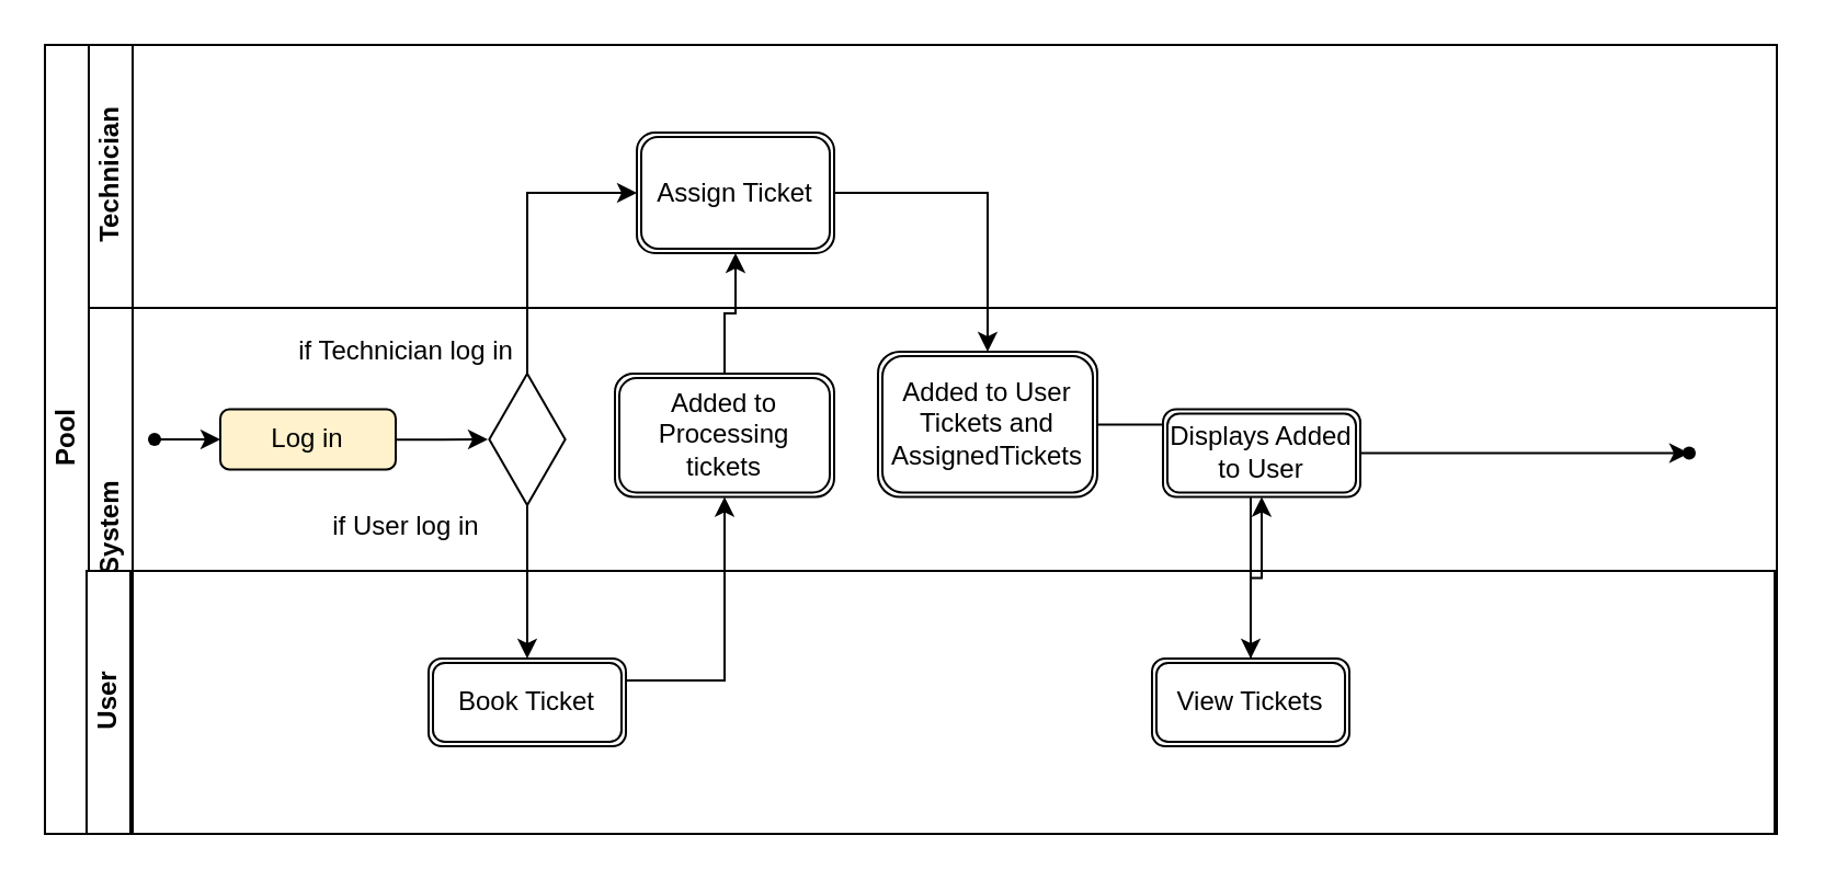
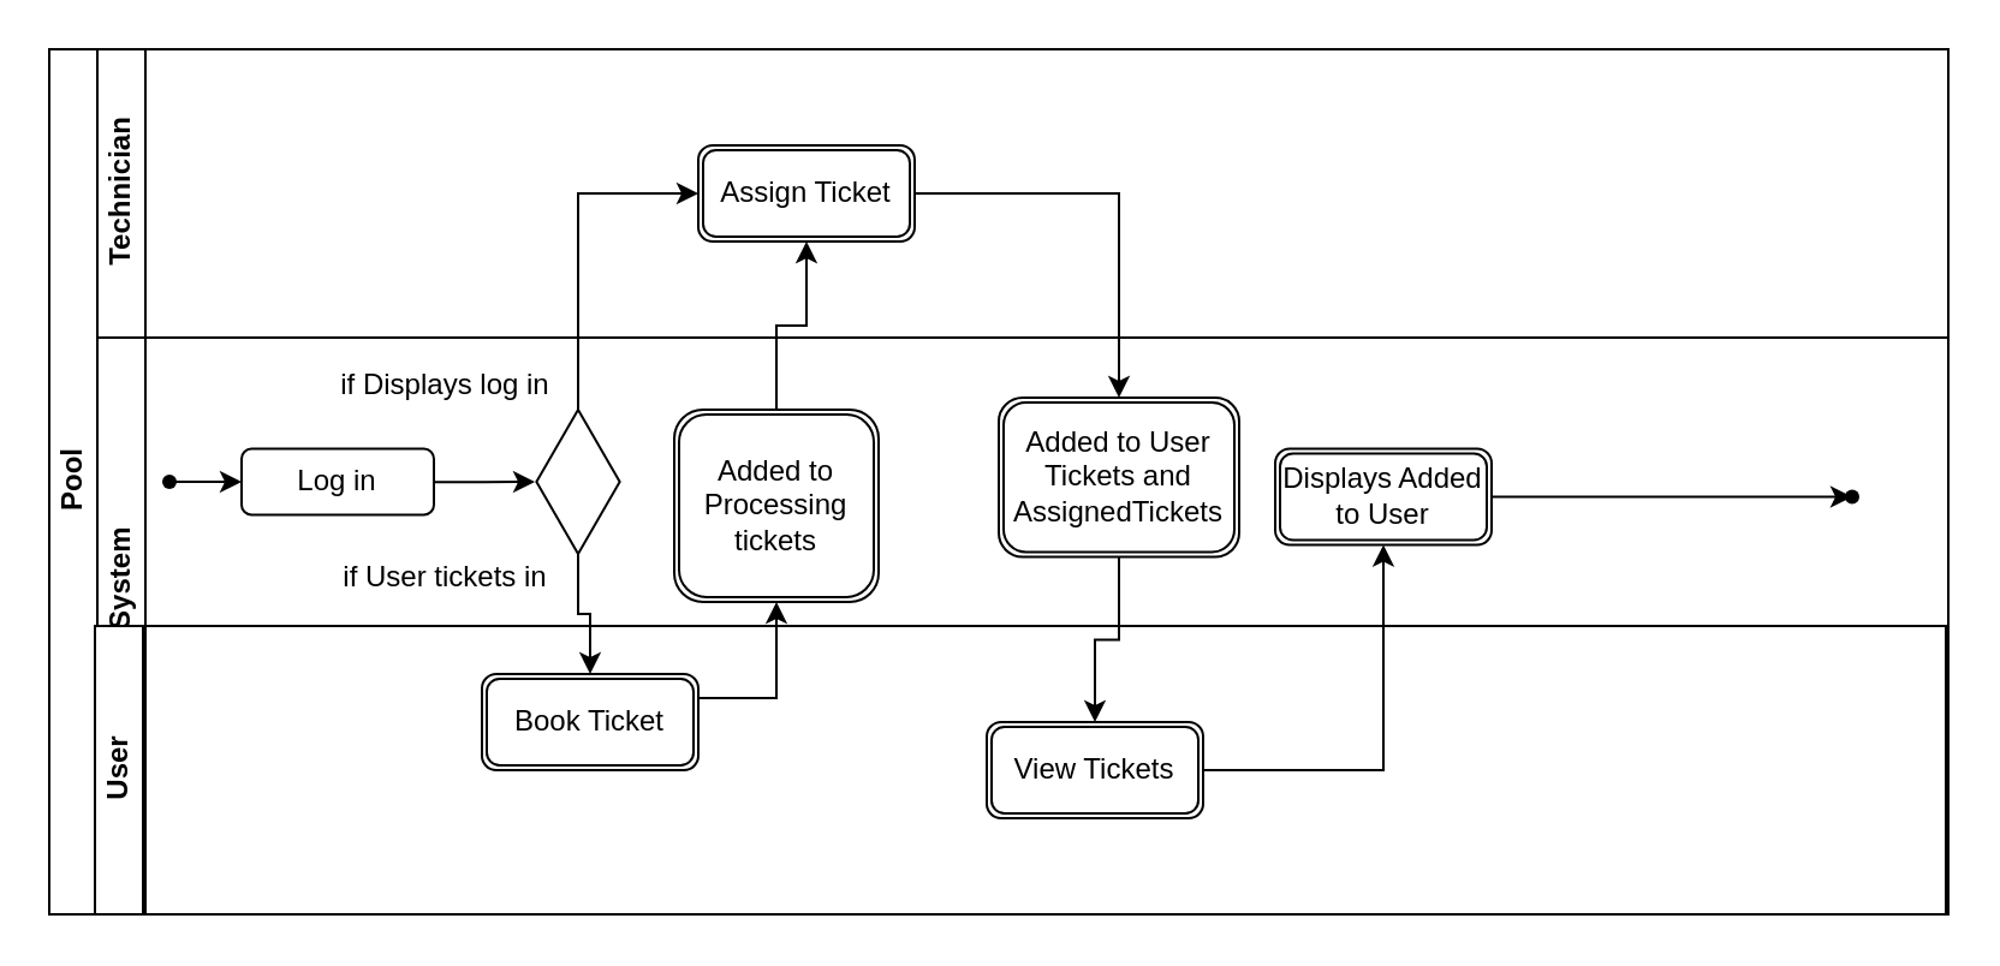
  <mxCell id="0" />
  <mxCell id="1" parent="0" />
  <mxCell id="2" value="Pool" style="swimlane;html=1;childLayout=stackLayout;resizeParent=1;resizeParentMax=0;horizontal=0;startSize=20;horizontalStack=0;" parent="1" vertex="1"><mxGeometry x="20" y="20" width="790" height="360" as="geometry" /></mxCell>
  <mxCell id="3" value="Technician" style="swimlane;html=1;startSize=20;horizontal=0;" parent="2" vertex="1"><mxGeometry x="20" width="770" height="120" as="geometry" /></mxCell>
- <mxCell id="4" value="Assign Ticket" style="shape=ext;double=1;rounded=1;whiteSpace=wrap;html=1;" vertex="1" parent="3"><mxGeometry x="250" y="40" width="90" height="55" as="geometry" /></mxCell>
+ <mxCell id="4" value="Assign Ticket" style="shape=ext;double=1;rounded=1;whiteSpace=wrap;html=1;" vertex="1" parent="3"><mxGeometry x="250" y="40" width="90" height="40" as="geometry" /></mxCell>
  <mxCell id="5" value="Ticket System" style="swimlane;html=1;startSize=20;horizontal=0;" parent="2" vertex="1"><mxGeometry x="20" y="120" width="770" height="240" as="geometry" /></mxCell>
  <mxCell id="6" value="User" style="swimlane;html=1;startSize=20;horizontal=0;" parent="5" vertex="1"><mxGeometry x="-1" y="120" width="770" height="120" as="geometry" /></mxCell>
- <mxCell id="7" value="Book Ticket" style="shape=ext;double=1;rounded=1;whiteSpace=wrap;html=1;" vertex="1" parent="6"><mxGeometry x="156" y="40" width="90" height="40" as="geometry" /></mxCell>
- <mxCell id="8" value="View Tickets" style="shape=ext;double=1;rounded=1;whiteSpace=wrap;html=1;" vertex="1" parent="6"><mxGeometry x="486" y="40" width="90" height="40" as="geometry" /></mxCell>
+ <mxCell id="7" value="Book Ticket" style="shape=ext;double=1;rounded=1;whiteSpace=wrap;html=1;" vertex="1" parent="6"><mxGeometry x="161" y="20" width="90" height="40" as="geometry" /></mxCell>
+ <mxCell id="8" value="View Tickets" style="shape=ext;double=1;rounded=1;whiteSpace=wrap;html=1;" vertex="1" parent="6"><mxGeometry x="371" y="40" width="90" height="40" as="geometry" /></mxCell>
  <mxCell id="9" style="edgeStyle=orthogonalEdgeStyle;rounded=0;orthogonalLoop=1;jettySize=auto;html=1;" edge="1" parent="5" source="10" target="14"><mxGeometry relative="1" as="geometry" /></mxCell>
- <mxCell id="10" value="Log in" style="rounded=1;whiteSpace=wrap;html=1;fillColor=#fff2cc;" vertex="1" parent="5"><mxGeometry x="60" y="46.25" width="80" height="27.5" as="geometry" /></mxCell>
+ <mxCell id="10" value="Log in" style="rounded=1;whiteSpace=wrap;html=1;" vertex="1" parent="5"><mxGeometry x="60" y="46.25" width="80" height="27.5" as="geometry" /></mxCell>
  <mxCell id="11" style="edgeStyle=orthogonalEdgeStyle;rounded=0;orthogonalLoop=1;jettySize=auto;html=1;entryX=0;entryY=0.5;entryDx=0;entryDy=0;" edge="1" parent="5" source="12" target="10"><mxGeometry relative="1" as="geometry"><mxPoint x="30" y="60" as="sourcePoint" /><mxPoint x="60" y="180" as="targetPoint" /></mxGeometry></mxCell>
  <mxCell id="12" value="" style="shape=waypoint;sketch=0;fillStyle=solid;size=6;pointerEvents=1;points=[];fillColor=none;resizable=0;rotatable=0;perimeter=centerPerimeter;snapToPoint=1;" vertex="1" parent="5"><mxGeometry x="20" y="50" width="20" height="20" as="geometry" /></mxCell>
  <mxCell id="13" style="edgeStyle=orthogonalEdgeStyle;rounded=0;orthogonalLoop=1;jettySize=auto;html=1;" edge="1" parent="5" source="14" target="7"><mxGeometry relative="1" as="geometry" /></mxCell>
  <mxCell id="14" value="" style="html=1;whiteSpace=wrap;aspect=fixed;shape=isoRectangle;rotation=-90;" vertex="1" parent="5"><mxGeometry x="170" y="42" width="60" height="36" as="geometry" /></mxCell>
- <mxCell id="15" value="Added to Processing tickets" style="shape=ext;double=1;rounded=1;whiteSpace=wrap;html=1;" vertex="1" parent="5"><mxGeometry x="240" y="30" width="100" height="56.25" as="geometry" /></mxCell>
+ <mxCell id="15" value="Added to Processing tickets" style="shape=ext;double=1;rounded=1;whiteSpace=wrap;html=1;" vertex="1" parent="5"><mxGeometry x="240" y="30" width="85" height="80" as="geometry" /></mxCell>
  <mxCell id="16" style="edgeStyle=orthogonalEdgeStyle;rounded=0;orthogonalLoop=1;jettySize=auto;html=1;entryX=0.5;entryY=0;entryDx=0;entryDy=0;" edge="1" parent="5" source="17" target="8"><mxGeometry relative="1" as="geometry" /></mxCell>
- <mxCell id="17" value="Added to User Tickets and AssignedTickets" style="shape=ext;double=1;rounded=1;whiteSpace=wrap;html=1;" vertex="1" parent="5"><mxGeometry x="360" y="20" width="100" height="66.25" as="geometry" /></mxCell>
+ <mxCell id="17" value="Added to User Tickets and AssignedTickets" style="shape=ext;double=1;rounded=1;whiteSpace=wrap;html=1;" vertex="1" parent="5"><mxGeometry x="375" y="25" width="100" height="66.25" as="geometry" /></mxCell>
  <mxCell id="18" style="edgeStyle=orthogonalEdgeStyle;rounded=0;orthogonalLoop=1;jettySize=auto;html=1;" edge="1" parent="5" source="19" target="22"><mxGeometry relative="1" as="geometry"><mxPoint x="730" y="66.25" as="targetPoint" /></mxGeometry></mxCell>
  <mxCell id="19" value="Displays Added to User" style="shape=ext;double=1;rounded=1;whiteSpace=wrap;html=1;" vertex="1" parent="5"><mxGeometry x="490" y="46.25" width="90" height="40" as="geometry" /></mxCell>
  <mxCell id="20" style="edgeStyle=orthogonalEdgeStyle;rounded=0;orthogonalLoop=1;jettySize=auto;html=1;entryX=0.5;entryY=1;entryDx=0;entryDy=0;exitX=1;exitY=0.25;exitDx=0;exitDy=0;" edge="1" parent="5" source="7" target="15"><mxGeometry relative="1" as="geometry"><mxPoint x="245" y="183.75" as="sourcePoint" /><mxPoint x="335" y="110" as="targetPoint" /></mxGeometry></mxCell>
  <mxCell id="21" style="edgeStyle=orthogonalEdgeStyle;rounded=0;orthogonalLoop=1;jettySize=auto;html=1;entryX=0.5;entryY=1;entryDx=0;entryDy=0;" edge="1" parent="5" source="8" target="19"><mxGeometry relative="1" as="geometry" /></mxCell>
  <mxCell id="22" value="" style="shape=waypoint;sketch=0;fillStyle=solid;size=6;pointerEvents=1;points=[];fillColor=none;resizable=0;rotatable=0;perimeter=centerPerimeter;snapToPoint=1;" vertex="1" parent="5"><mxGeometry x="720" y="56.25" width="20" height="20" as="geometry" /></mxCell>
- <mxCell id="23" value="if Technician log in" style="text;html=1;align=center;verticalAlign=middle;whiteSpace=wrap;rounded=0;" vertex="1" parent="5"><mxGeometry x="90" y="-10" width="110" height="60" as="geometry" /></mxCell>
- <mxCell id="24" value="if User log in" style="text;html=1;align=center;verticalAlign=middle;whiteSpace=wrap;rounded=0;" vertex="1" parent="5"><mxGeometry x="90" y="70" width="110" height="60" as="geometry" /></mxCell>
+ <mxCell id="23" value="if Displays log in" style="text;html=1;align=center;verticalAlign=middle;whiteSpace=wrap;rounded=0;" vertex="1" parent="5"><mxGeometry x="90" y="-10" width="110" height="60" as="geometry" /></mxCell>
+ <mxCell id="24" value="if User tickets in" style="text;html=1;align=center;verticalAlign=middle;whiteSpace=wrap;rounded=0;" vertex="1" parent="5"><mxGeometry x="90" y="70" width="110" height="60" as="geometry" /></mxCell>
  <mxCell id="25" style="edgeStyle=orthogonalEdgeStyle;rounded=0;orthogonalLoop=1;jettySize=auto;html=1;entryX=0.5;entryY=1;entryDx=0;entryDy=0;" edge="1" parent="2" source="15" target="4"><mxGeometry relative="1" as="geometry" /></mxCell>
  <mxCell id="26" style="edgeStyle=orthogonalEdgeStyle;rounded=0;orthogonalLoop=1;jettySize=auto;html=1;entryX=0.5;entryY=0;entryDx=0;entryDy=0;" edge="1" parent="2" source="4" target="17"><mxGeometry relative="1" as="geometry" /></mxCell>
  <mxCell id="27" style="edgeStyle=orthogonalEdgeStyle;rounded=0;orthogonalLoop=1;jettySize=auto;html=1;entryX=0;entryY=0.5;entryDx=0;entryDy=0;exitX=1;exitY=0.5;exitDx=0;exitDy=0;exitPerimeter=0;" edge="1" parent="2" source="14" target="4"><mxGeometry relative="1" as="geometry"><mxPoint x="220" y="50" as="targetPoint" /></mxGeometry></mxCell>
